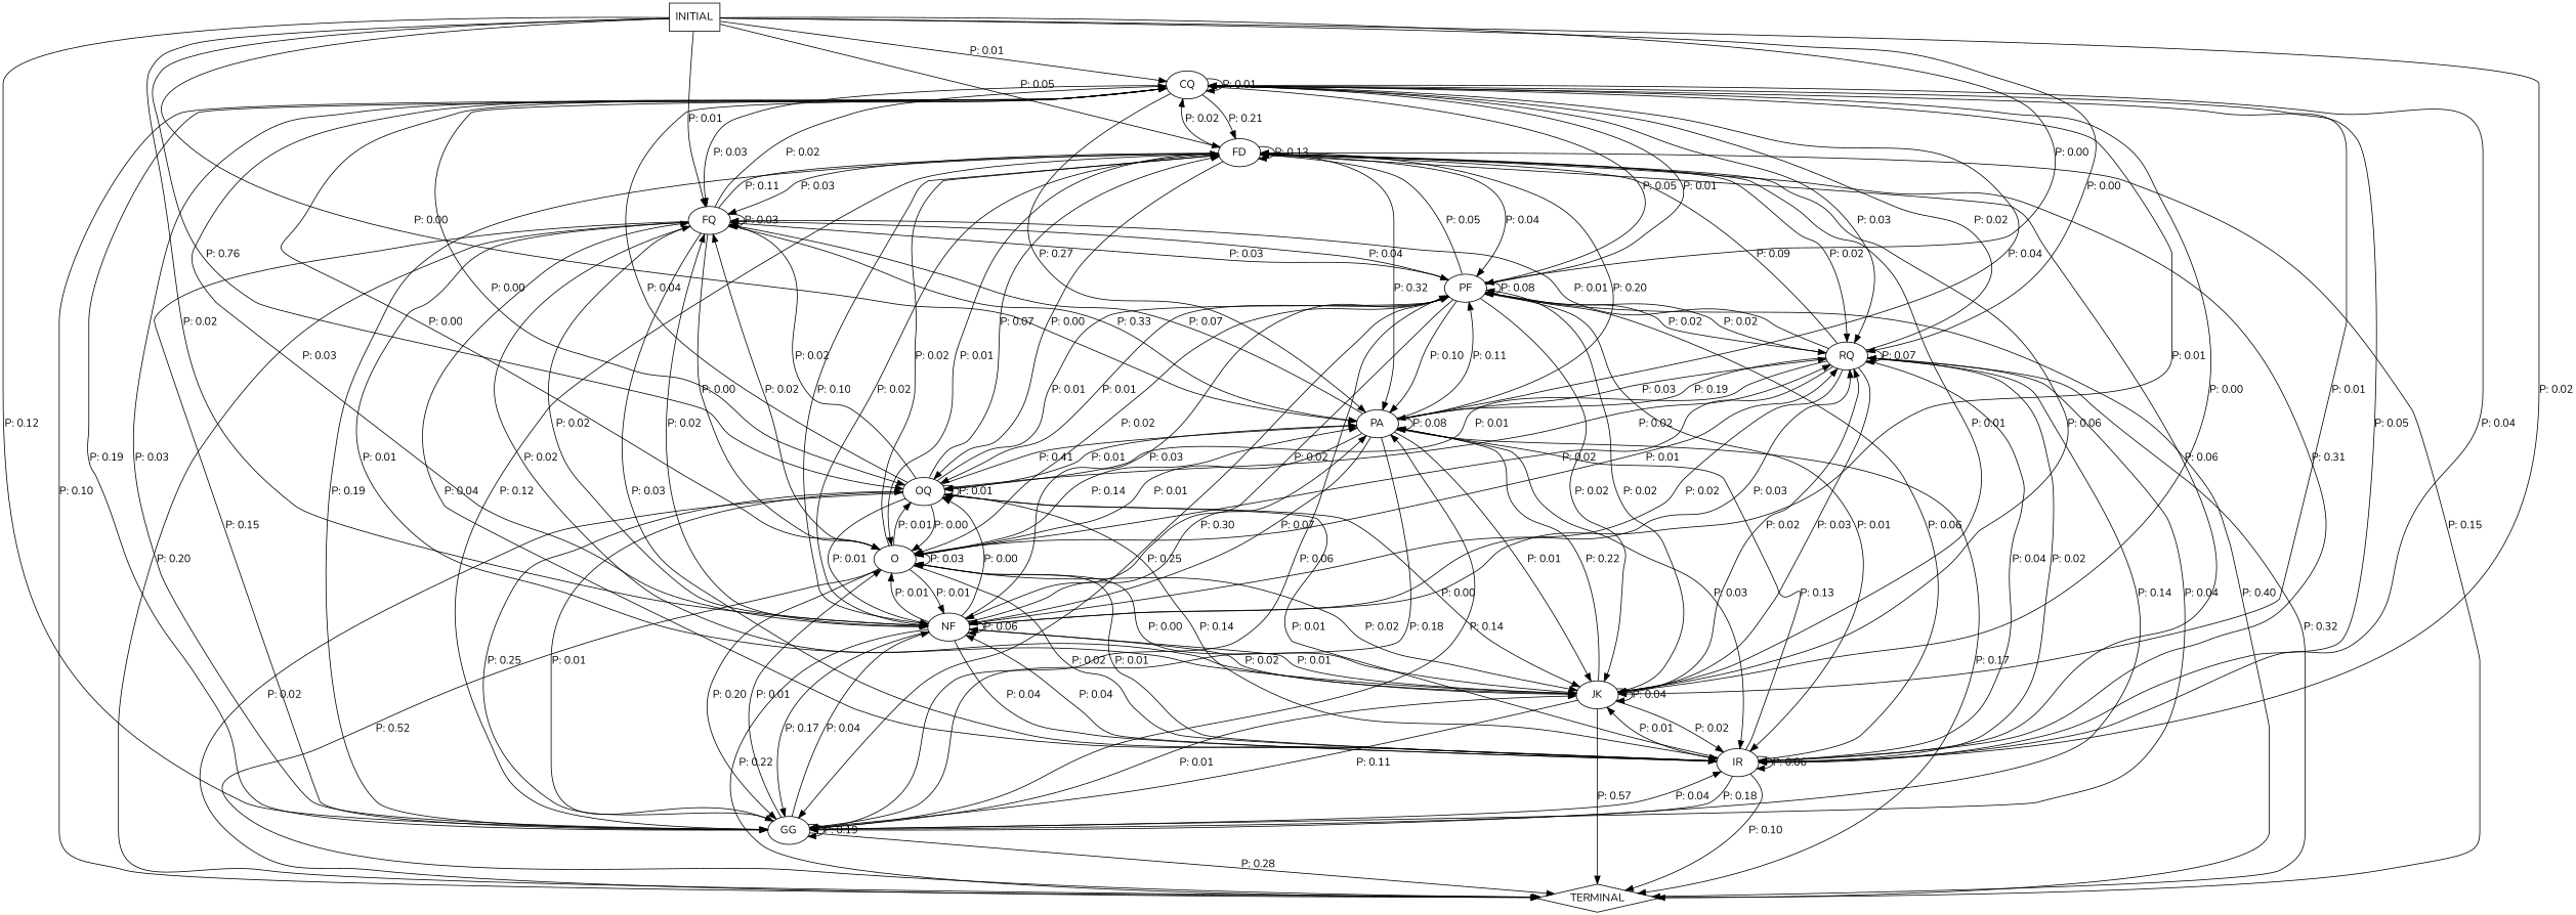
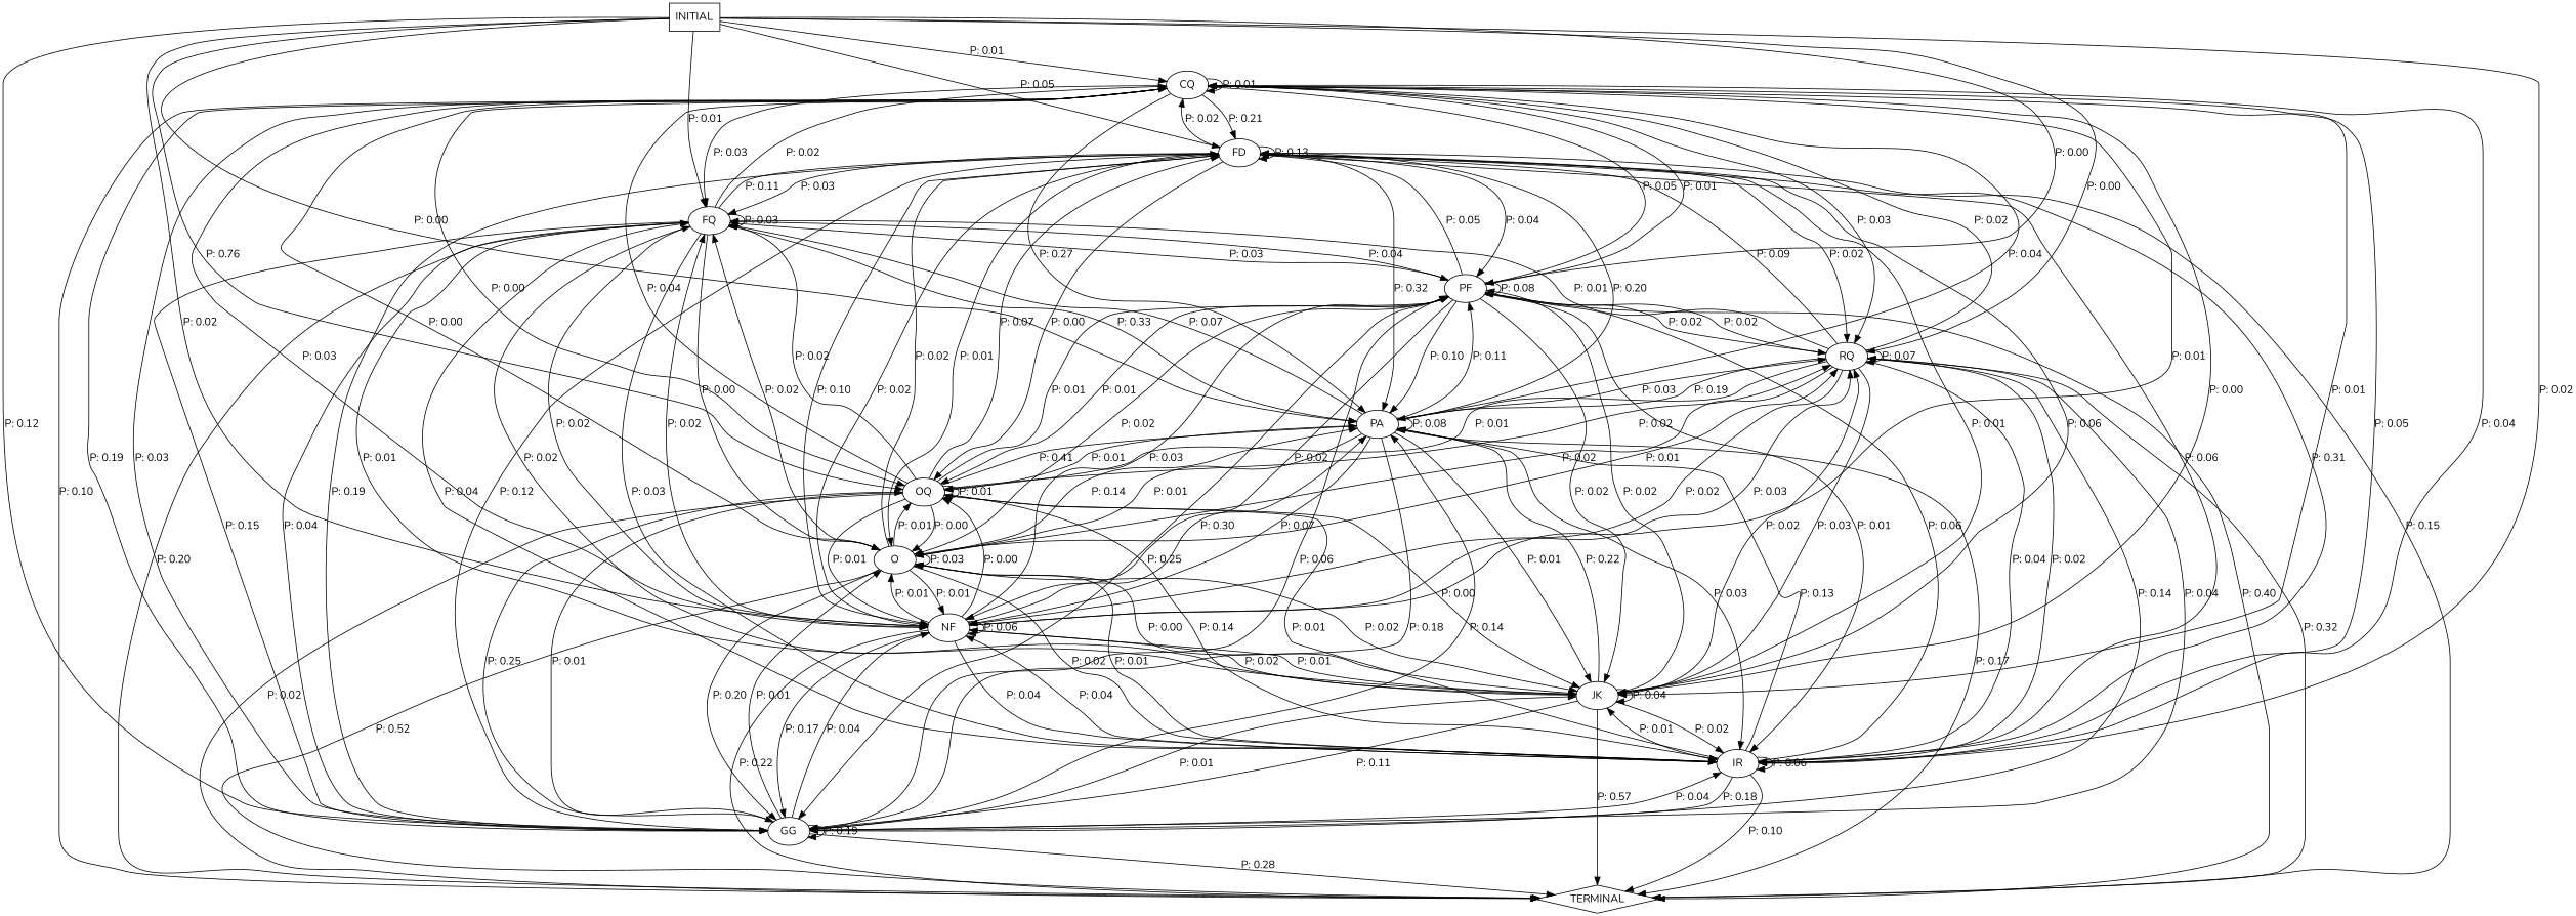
  digraph {
    fontname=Nunito
    node [fontname=Nunito]
    edge [fontname=Nunito]
    n1 [label=CQ]
    n2 [label=FD]
    n3 [label=FQ]
    n4 [label=GG]
    n5 [label=IR]
    n6 [label=JK]
    n7 [label=NF]
    n8 [label=O]
    n9 [label=OQ]
    n10 [label=PA]
    n11 [label=PF]
    n12 [label=RQ]
    n13 [label=TERMINAL shape=diamond]
    n14 [label=INITIAL shape=box]
    n1 -> n1 [label="P: 0.01"]
    n1 -> n2 [label="P: 0.21"]
    n1 -> n3 [label="P: 0.03"]
    n1 -> n4 [label="P: 0.19"]
    n1 -> n5 [label="P: 0.05"]
    n1 -> n6 [label="P: 0.01"]
    n1 -> n7 [label="P: 0.03"]
    n1 -> n8 [label="P: 0.00"]
    n1 -> n9 [label="P: 0.00"]
    n1 -> n10 [label="P: 0.27"]
    n1 -> n11 [label="P: 0.05"]
    n1 -> n12 [label="P: 0.03"]
    n1 -> n13 [label="P: 0.10"]
    n2 -> n1 [label="P: 0.02"]
    n2 -> n2 [label="P: 0.13"]
    n2 -> n3 [label="P: 0.03"]
    n2 -> n4 [label="P: 0.19"]
    n2 -> n5 [label="P: 0.06"]
    n2 -> n6 [label="P: 0.01"]
    n2 -> n7 [label="P: 0.02"]
    n2 -> n8 [label="P: 0.01"]
    n2 -> n9 [label="P: 0.00"]
    n2 -> n10 [label="P: 0.32"]
    n2 -> n11 [label="P: 0.04"]
    n2 -> n12 [label="P: 0.02"]
-   n13 -> n2 [label="P: 0.15"]
+   n2 -> n13 [label="P: 0.15"]
    n3 -> n1 [label="P: 0.02"]
    n3 -> n2 [label="P: 0.11"]
    n3 -> n3 [label="P: 0.03"]
    n3 -> n4 [label="P: 0.15"]
    n3 -> n5 [label="P: 0.03"]
    n3 -> n6 [label="P: 0.01"]
    n3 -> n7 [label="P: 0.02"]
    n3 -> n8 [label="P: 0.00"]
    n3 -> n10 [label="P: 0.33"]
    n3 -> n11 [label="P: 0.04"]
    n3 -> n13 [label="P: 0.20"]
    n4 -> n1 [label="P: 0.03"]
    n4 -> n2 [label="P: 0.12"]
+   n4 -> n3 [label="P: 0.04"]
    n4 -> n4 [label="P: 0.19"]
    n4 -> n5 [label="P: 0.04"]
    n4 -> n6 [label="P: 0.01"]
    n4 -> n7 [label="P: 0.04"]
    n4 -> n8 [label="P: 0.01"]
    n4 -> n9 [label="P: 0.01"]
    n4 -> n10 [label="P: 0.14"]
    n4 -> n11 [label="P: 0.06"]
    n4 -> n12 [label="P: 0.04"]
    n4 -> n13 [label="P: 0.28"]
    n5 -> n1 [label="P: 0.04"]
    n5 -> n2 [label="P: 0.31"]
    n5 -> n3 [label="P: 0.04"]
    n5 -> n4 [label="P: 0.18"]
    n5 -> n5 [label="P: 0.06"]
    n5 -> n6 [label="P: 0.01"]
    n5 -> n7 [label="P: 0.04"]
    n5 -> n8 [label="P: 0.01"]
    n5 -> n9 [label="P: 0.01"]
    n5 -> n10 [label="P: 0.13"]
    n5 -> n11 [label="P: 0.06"]
    n5 -> n12 [label="P: 0.02"]
    n5 -> n13 [label="P: 0.10"]
    n6 -> n1 [label="P: 0.00"]
    n6 -> n2 [label="P: 0.06"]
    n6 -> n3 [label="P: 0.02"]
    n6 -> n4 [label="P: 0.11"]
    n6 -> n5 [label="P: 0.02"]
    n6 -> n6 [label="P: 0.04"]
    n6 -> n7 [label="P: 0.02"]
    n6 -> n8 [label="P: 0.00"]
    n6 -> n10 [label="P: 0.22"]
    n6 -> n11 [label="P: 0.02"]
    n6 -> n12 [label="P: 0.02"]
    n6 -> n13 [label="P: 0.57"]
    n7 -> n1 [label="P: 0.01"]
    n7 -> n2 [label="P: 0.10"]
    n7 -> n3 [label="P: 0.02"]
    n7 -> n4 [label="P: 0.17"]
    n7 -> n5 [label="P: 0.04"]
    n7 -> n6 [label="P: 0.01"]
    n7 -> n7 [label="P: 0.06"]
    n7 -> n8 [label="P: 0.01"]
    n7 -> n9 [label="P: 0.00"]
    n7 -> n10 [label="P: 0.30"]
    n7 -> n11 [label="P: 0.03"]
    n7 -> n12 [label="P: 0.03"]
    n7 -> n13 [label="P: 0.22"]
    n8 -> n2 [label="P: 0.02"]
    n8 -> n3 [label="P: 0.02"]
    n8 -> n4 [label="P: 0.20"]
    n8 -> n5 [label="P: 0.02"]
    n8 -> n6 [label="P: 0.02"]
    n8 -> n7 [label="P: 0.01"]
    n8 -> n8 [label="P: 0.03"]
    n8 -> n9 [label="P: 0.01"]
    n8 -> n10 [label="P: 0.14"]
    n8 -> n12 [label="P: 0.01"]
    n8 -> n13 [label="P: 0.52"]
    n9 -> n1 [label="P: 0.04"]
    n9 -> n2 [label="P: 0.07"]
    n9 -> n3 [label="P: 0.02"]
    n9 -> n4 [label="P: 0.25"]
    n9 -> n5 [label="P: 0.14"]
    n9 -> n6 [label="P: 0.00"]
    n9 -> n7 [label="P: 0.01"]
    n9 -> n8 [label="P: 0.00"]
    n9 -> n9 [label="P: 0.01"]
    n9 -> n10 [label="P: 0.41"]
    n9 -> n11 [label="P: 0.01"]
    n9 -> n12 [label="P: 0.02"]
    n9 -> n13 [label="P: 0.02"]
    n10 -> n1 [label="P: 0.04"]
    n10 -> n2 [label="P: 0.20"]
    n10 -> n3 [label="P: 0.07"]
    n10 -> n4 [label="P: 0.18"]
    n10 -> n5 [label="P: 0.03"]
    n10 -> n6 [label="P: 0.01"]
    n10 -> n7 [label="P: 0.07"]
    n10 -> n8 [label="P: 0.01"]
    n10 -> n9 [label="P: 0.01"]
    n10 -> n10 [label="P: 0.08"]
    n10 -> n11 [label="P: 0.11"]
    n10 -> n12 [label="P: 0.03"]
    n10 -> n13 [label="P: 0.17"]
    n11 -> n1 [label="P: 0.01"]
    n11 -> n2 [label="P: 0.05"]
    n11 -> n3 [label="P: 0.03"]
    n11 -> n4 [label="P: 0.25"]
    n11 -> n5 [label="P: 0.01"]
    n11 -> n6 [label="P: 0.02"]
    n11 -> n7 [label="P: 0.02"]
    n11 -> n8 [label="P: 0.02"]
    n11 -> n9 [label="P: 0.01"]
    n11 -> n10 [label="P: 0.10"]
    n11 -> n11 [label="P: 0.08"]
    n11 -> n12 [label="P: 0.02"]
    n11 -> n13 [label="P: 0.40"]
    n12 -> n1 [label="P: 0.02"]
    n12 -> n2 [label="P: 0.09"]
    n12 -> n3 [label="P: 0.01"]
    n12 -> n4 [label="P: 0.14"]
    n12 -> n5 [label="P: 0.04"]
    n12 -> n6 [label="P: 0.03"]
    n12 -> n7 [label="P: 0.02"]
    n12 -> n8 [label="P: 0.02"]
    n12 -> n9 [label="P: 0.01"]
    n12 -> n10 [label="P: 0.19"]
    n12 -> n11 [label="P: 0.02"]
    n12 -> n12 [label="P: 0.07"]
    n12 -> n13 [label="P: 0.32"]
    n14 -> n1 [label="P: 0.01"]
    n14 -> n2 [label="P: 0.05"]
    n14 -> n3 [label="P: 0.01"]
    n14 -> n4 [label="P: 0.12"]
    n14 -> n5 [label="P: 0.02"]
    n14 -> n7 [label="P: 0.02"]
    n14 -> n9 [label="P: 0.76"]
    n14 -> n10 [label="P: 0.00"]
    n14 -> n11 [label="P: 0.00"]
    n14 -> n12 [label="P: 0.00"]
  }
